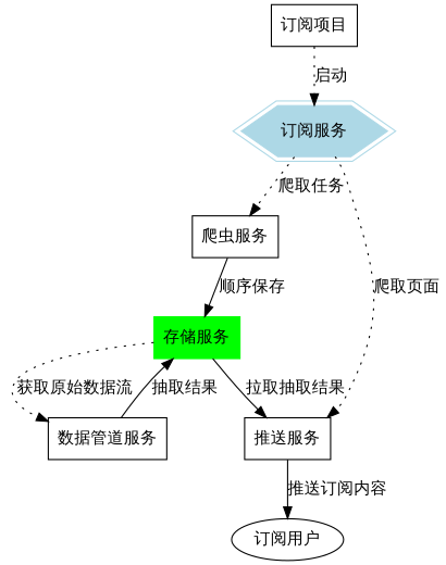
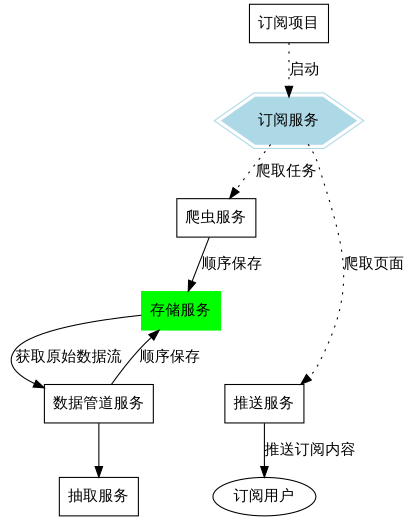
  digraph {
    fontname="Roboto Condensed"
    rankdir=TD
    node [fontname="Roboto Condensed" shape=box]
    edge [fontname="Roboto Condensed"]
    n1 [label="订阅项目"]
    n2 [color=lightblue label="订阅服务" peripheries=2 shape=polygon sides=6 style=filled]
    n3 [label="爬虫服务"]
    n4 [label="数据管道服务"]
    n5 [label="推送服务"]
+   n6 [label="抽取服务"]
    n7 [label="订阅用户" shape=ellipse]
    n8 [color=green label="存储服务" style=filled]
    subgraph sub_1 {
      subgraph sub_2 {
        rankdir=LR
        n1
        n2
      }
    }
    subgraph sub_3 {
      color=blue
      label="招标公告订阅"
      rankdir=LR
      n2
      n3
      n4
      n5
+     n6
      n7
    }
    subgraph sub_4 {
      label=BasinSpace
      randir=LR
      n3
      n4
      n5
+     n6
      n8
    }
    n1 -> n2 [label="启动" style=dotted]
    n2 -> n3 [label="爬取任务" style=dotted]
    n2 -> n5 [label="爬取页面" style=dotted]
    n3 -> n8 [label="顺序保存"]
-   n4 -> n8 [label="抽取结果"]
+   n4 -> n6
+   n4 -> n8 [label="顺序保存"]
    n5 -> n7 [label="推送订阅内容"]
-   n8 -> n4 [label="获取原始数据流" style=dotted]
-   n8 -> n5 [label="拉取抽取结果"]
+   n8 -> n4 [label="获取原始数据流"]
  }
